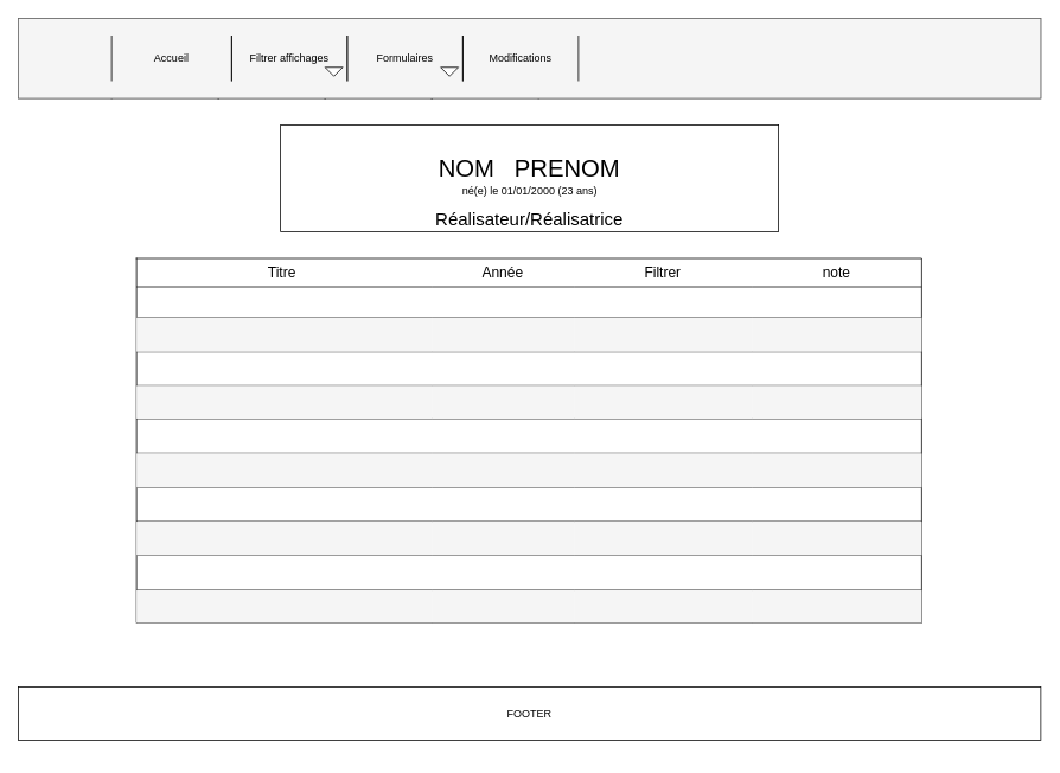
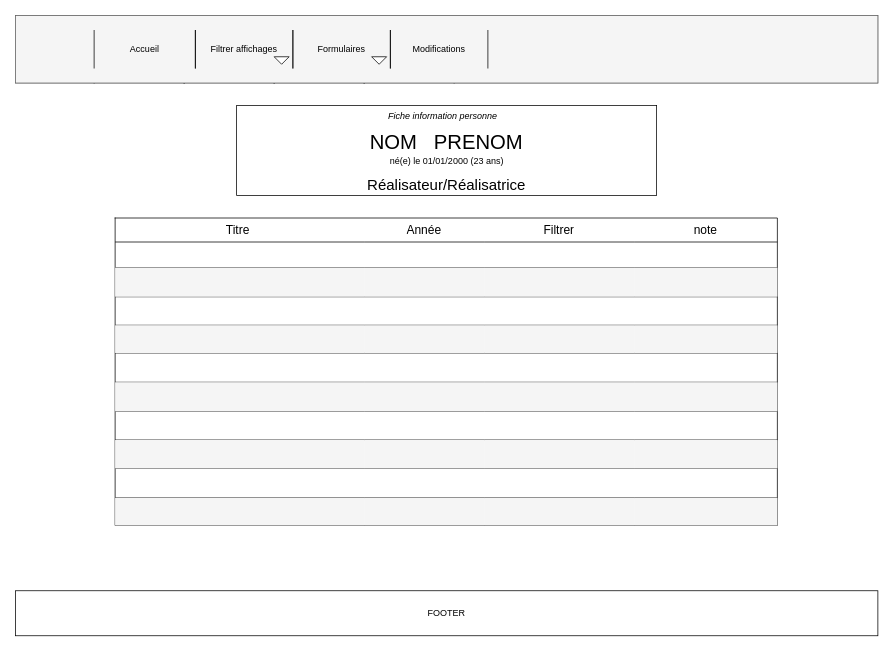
  <mxCell id="0" />
  <mxCell id="1" parent="0" />
  <mxCell id="2" value="" style="rounded=0;whiteSpace=wrap;html=1;fillColor=#f5f5f5;fontColor=#333333;strokeColor=#666666;" parent="1" vertex="1"><mxGeometry x="20" width="1150" height="90" as="geometry" y="20" /></mxCell>
  <mxCell id="3" value="Affichages" style="shape=partialRectangle;whiteSpace=wrap;html=1;bottom=0;top=0;fillColor=none;" parent="1" vertex="1"><mxGeometry x="245" y="70" width="120" height="40" as="geometry" /></mxCell>
  <mxCell id="4" value="Formulaires" style="shape=partialRectangle;whiteSpace=wrap;html=1;bottom=0;top=0;fillColor=none;" parent="1" vertex="1"><mxGeometry x="365" y="70" width="120" height="40" as="geometry" /></mxCell>
  <mxCell id="5" value="Modifications" style="shape=partialRectangle;whiteSpace=wrap;html=1;bottom=0;top=0;fillColor=none;" parent="1" vertex="1"><mxGeometry x="485" y="70" width="120" height="40" as="geometry" /></mxCell>
  <mxCell id="6" value="Accueil" style="shape=partialRectangle;whiteSpace=wrap;html=1;bottom=0;top=0;fillColor=none;" parent="1" vertex="1"><mxGeometry x="125" y="70" width="120" height="40" as="geometry" /></mxCell>
  <mxCell id="7" value="" style="rounded=0;whiteSpace=wrap;html=1;" parent="1" vertex="1"><mxGeometry x="315" y="140" width="560" height="120" as="geometry" /></mxCell>
  <mxCell id="8" value="&lt;font style=&quot;font-size: 27px;&quot;&gt;NOM&amp;nbsp; &amp;nbsp;PRENOM&lt;/font&gt;" style="text;html=1;strokeColor=none;fillColor=none;align=center;verticalAlign=middle;whiteSpace=wrap;rounded=0;" parent="1" vertex="1"><mxGeometry x="425" y="170" width="340" height="40" as="geometry" /></mxCell>
+ <mxCell id="9" value="&lt;i&gt;Fiche information personne&lt;/i&gt;" style="text;html=1;strokeColor=none;fillColor=none;align=center;verticalAlign=middle;whiteSpace=wrap;rounded=0;" parent="1" vertex="1"><mxGeometry x="460" y="140" width="260" height="30" as="geometry" /></mxCell>
  <mxCell id="10" value="né(e) le 01/01/2000 (23 ans)" style="text;html=1;strokeColor=none;fillColor=none;align=center;verticalAlign=middle;whiteSpace=wrap;rounded=0;" parent="1" vertex="1"><mxGeometry x="502.5" y="200" width="185" height="30" as="geometry" /></mxCell>
  <mxCell id="11" value="&lt;font style=&quot;font-size: 20px;&quot;&gt;Réalisateur/Réalisatrice&lt;/font&gt;" style="text;html=1;strokeColor=none;fillColor=none;align=center;verticalAlign=middle;whiteSpace=wrap;rounded=0;" parent="1" vertex="1"><mxGeometry x="485" y="230" width="220" height="30" as="geometry" /></mxCell>
  <mxCell id="12" value="" style="shape=table;startSize=0;container=1;collapsible=0;childLayout=tableLayout;fontSize=16;columnLines=0;rowLines=1;" parent="1" vertex="1"><mxGeometry x="153" y="290" width="883" height="410" as="geometry" /></mxCell>
  <mxCell id="13" value="" style="shape=tableRow;horizontal=0;startSize=0;swimlaneHead=0;swimlaneBody=0;strokeColor=inherit;top=0;left=0;bottom=0;right=0;collapsible=0;dropTarget=0;fillColor=none;points=[[0,0.5],[1,0.5]];portConstraint=eastwest;fontSize=16;" parent="12" vertex="1"><mxGeometry width="883" height="32" as="geometry" /></mxCell>
  <mxCell id="14" value="Titre&amp;nbsp;" style="shape=partialRectangle;html=1;whiteSpace=wrap;connectable=0;strokeColor=inherit;overflow=hidden;fillColor=none;top=0;left=0;bottom=0;right=0;pointerEvents=1;fontSize=16;strokeWidth=0;" parent="13" vertex="1"><mxGeometry width="332" height="32" as="geometry"><mxRectangle width="332" height="32" as="alternateBounds" /></mxGeometry></mxCell>
  <mxCell id="15" value="Année" style="shape=partialRectangle;html=1;whiteSpace=wrap;connectable=0;strokeColor=inherit;overflow=hidden;fillColor=none;top=0;left=0;bottom=0;right=0;pointerEvents=1;fontSize=16;" parent="13" vertex="1"><mxGeometry x="332" width="160" height="32" as="geometry"><mxRectangle width="160" height="32" as="alternateBounds" /></mxGeometry></mxCell>
  <mxCell id="16" value="Filtrer" style="shape=partialRectangle;html=1;whiteSpace=wrap;connectable=0;strokeColor=inherit;overflow=hidden;fillColor=none;top=0;left=0;bottom=0;right=0;pointerEvents=1;fontSize=16;" parent="13" vertex="1"><mxGeometry x="492" width="200" height="32" as="geometry"><mxRectangle width="200" height="32" as="alternateBounds" /></mxGeometry></mxCell>
  <mxCell id="17" value="note" style="shape=partialRectangle;html=1;whiteSpace=wrap;connectable=0;strokeColor=inherit;overflow=hidden;fillColor=none;top=0;left=0;bottom=0;right=0;pointerEvents=1;fontSize=16;" vertex="1" parent="13"><mxGeometry x="692" width="191" height="32" as="geometry"><mxRectangle width="191" height="32" as="alternateBounds" /></mxGeometry></mxCell>
  <mxCell id="18" value="" style="shape=tableRow;horizontal=0;startSize=0;swimlaneHead=0;swimlaneBody=0;strokeColor=inherit;top=0;left=0;bottom=0;right=0;collapsible=0;dropTarget=0;fillColor=none;points=[[0,0.5],[1,0.5]];portConstraint=eastwest;fontSize=16;" parent="12" vertex="1"><mxGeometry y="32" width="883" height="34" as="geometry" /></mxCell>
  <mxCell id="19" value="" style="shape=partialRectangle;html=1;whiteSpace=wrap;connectable=0;overflow=hidden;top=0;left=0;bottom=0;right=0;pointerEvents=1;fontSize=16;strokeWidth=0;fillColor=none;strokeColor=inherit;" parent="18" vertex="1"><mxGeometry width="332" height="34" as="geometry"><mxRectangle width="332" height="34" as="alternateBounds" /></mxGeometry></mxCell>
  <mxCell id="20" value="" style="shape=partialRectangle;html=1;whiteSpace=wrap;connectable=0;strokeColor=inherit;overflow=hidden;fillColor=none;top=0;left=0;bottom=0;right=0;pointerEvents=1;fontSize=16;" parent="18" vertex="1"><mxGeometry x="332" width="160" height="34" as="geometry"><mxRectangle width="160" height="34" as="alternateBounds" /></mxGeometry></mxCell>
  <mxCell id="21" value="" style="shape=partialRectangle;html=1;whiteSpace=wrap;connectable=0;strokeColor=inherit;overflow=hidden;fillColor=none;top=0;left=0;bottom=0;right=0;pointerEvents=1;fontSize=16;" parent="18" vertex="1"><mxGeometry x="492" width="200" height="34" as="geometry"><mxRectangle width="200" height="34" as="alternateBounds" /></mxGeometry></mxCell>
  <mxCell id="22" style="shape=partialRectangle;html=1;whiteSpace=wrap;connectable=0;strokeColor=inherit;overflow=hidden;fillColor=none;top=0;left=0;bottom=0;right=0;pointerEvents=1;fontSize=16;" vertex="1" parent="18"><mxGeometry x="692" width="191" height="34" as="geometry"><mxRectangle width="191" height="34" as="alternateBounds" /></mxGeometry></mxCell>
  <mxCell id="23" value="" style="shape=tableRow;horizontal=0;startSize=0;swimlaneHead=0;swimlaneBody=0;strokeColor=inherit;top=0;left=0;bottom=0;right=0;collapsible=0;dropTarget=0;fillColor=none;points=[[0,0.5],[1,0.5]];portConstraint=eastwest;fontSize=16;" parent="12" vertex="1"><mxGeometry y="66" width="883" height="39" as="geometry" /></mxCell>
  <mxCell id="24" value="" style="shape=partialRectangle;html=1;whiteSpace=wrap;connectable=0;overflow=hidden;top=0;left=0;bottom=0;right=0;pointerEvents=1;fontSize=16;strokeWidth=0;fillColor=#f5f5f5;strokeColor=#666666;fontColor=#333333;" parent="23" vertex="1"><mxGeometry width="332" height="39" as="geometry"><mxRectangle width="332" height="39" as="alternateBounds" /></mxGeometry></mxCell>
  <mxCell id="25" value="" style="shape=partialRectangle;html=1;whiteSpace=wrap;connectable=0;strokeColor=#666666;overflow=hidden;fillColor=#f5f5f5;top=0;left=0;bottom=0;right=0;pointerEvents=1;fontSize=16;fontColor=#333333;" parent="23" vertex="1"><mxGeometry x="332" width="160" height="39" as="geometry"><mxRectangle width="160" height="39" as="alternateBounds" /></mxGeometry></mxCell>
  <mxCell id="26" value="" style="shape=partialRectangle;html=1;whiteSpace=wrap;connectable=0;strokeColor=#666666;overflow=hidden;fillColor=#f5f5f5;top=0;left=0;bottom=0;right=0;pointerEvents=1;fontSize=16;fontColor=#333333;" parent="23" vertex="1"><mxGeometry x="492" width="200" height="39" as="geometry"><mxRectangle width="200" height="39" as="alternateBounds" /></mxGeometry></mxCell>
  <mxCell id="27" style="shape=partialRectangle;html=1;whiteSpace=wrap;connectable=0;strokeColor=#666666;overflow=hidden;fillColor=#f5f5f5;top=0;left=0;bottom=0;right=0;pointerEvents=1;fontSize=16;fontColor=#333333;" vertex="1" parent="23"><mxGeometry x="692" width="191" height="39" as="geometry"><mxRectangle width="191" height="39" as="alternateBounds" /></mxGeometry></mxCell>
  <mxCell id="28" style="shape=tableRow;horizontal=0;startSize=0;swimlaneHead=0;swimlaneBody=0;strokeColor=inherit;top=0;left=0;bottom=0;right=0;collapsible=0;dropTarget=0;fillColor=none;points=[[0,0.5],[1,0.5]];portConstraint=eastwest;fontSize=16;" parent="12" vertex="1"><mxGeometry y="105" width="883" height="38" as="geometry" /></mxCell>
  <mxCell id="29" style="shape=partialRectangle;html=1;whiteSpace=wrap;connectable=0;overflow=hidden;top=0;left=0;bottom=0;right=0;pointerEvents=1;fontSize=16;strokeWidth=0;fillColor=none;strokeColor=inherit;" parent="28" vertex="1"><mxGeometry width="332" height="38" as="geometry"><mxRectangle width="332" height="38" as="alternateBounds" /></mxGeometry></mxCell>
  <mxCell id="30" style="shape=partialRectangle;html=1;whiteSpace=wrap;connectable=0;strokeColor=inherit;overflow=hidden;fillColor=none;top=0;left=0;bottom=0;right=0;pointerEvents=1;fontSize=16;" parent="28" vertex="1"><mxGeometry x="332" width="160" height="38" as="geometry"><mxRectangle width="160" height="38" as="alternateBounds" /></mxGeometry></mxCell>
  <mxCell id="31" style="shape=partialRectangle;html=1;whiteSpace=wrap;connectable=0;strokeColor=inherit;overflow=hidden;fillColor=none;top=0;left=0;bottom=0;right=0;pointerEvents=1;fontSize=16;" parent="28" vertex="1"><mxGeometry x="492" width="200" height="38" as="geometry"><mxRectangle width="200" height="38" as="alternateBounds" /></mxGeometry></mxCell>
  <mxCell id="32" style="shape=partialRectangle;html=1;whiteSpace=wrap;connectable=0;strokeColor=inherit;overflow=hidden;fillColor=none;top=0;left=0;bottom=0;right=0;pointerEvents=1;fontSize=16;" vertex="1" parent="28"><mxGeometry x="692" width="191" height="38" as="geometry"><mxRectangle width="191" height="38" as="alternateBounds" /></mxGeometry></mxCell>
  <mxCell id="33" style="shape=tableRow;horizontal=0;startSize=0;swimlaneHead=0;swimlaneBody=0;strokeColor=inherit;top=0;left=0;bottom=0;right=0;collapsible=0;dropTarget=0;fillColor=none;points=[[0,0.5],[1,0.5]];portConstraint=eastwest;fontSize=16;" parent="12" vertex="1"><mxGeometry y="143" width="883" height="37" as="geometry" /></mxCell>
  <mxCell id="34" style="shape=partialRectangle;html=1;whiteSpace=wrap;connectable=0;overflow=hidden;top=0;left=0;bottom=0;right=0;pointerEvents=1;fontSize=16;strokeWidth=0;fillColor=#f5f5f5;strokeColor=#666666;fontColor=#333333;" parent="33" vertex="1"><mxGeometry width="332" height="37" as="geometry"><mxRectangle width="332" height="37" as="alternateBounds" /></mxGeometry></mxCell>
  <mxCell id="35" style="shape=partialRectangle;html=1;whiteSpace=wrap;connectable=0;strokeColor=#666666;overflow=hidden;fillColor=#f5f5f5;top=0;left=0;bottom=0;right=0;pointerEvents=1;fontSize=16;fontColor=#333333;" parent="33" vertex="1"><mxGeometry x="332" width="160" height="37" as="geometry"><mxRectangle width="160" height="37" as="alternateBounds" /></mxGeometry></mxCell>
  <mxCell id="36" style="shape=partialRectangle;html=1;whiteSpace=wrap;connectable=0;strokeColor=#666666;overflow=hidden;fillColor=#f5f5f5;top=0;left=0;bottom=0;right=0;pointerEvents=1;fontSize=16;fontColor=#333333;" parent="33" vertex="1"><mxGeometry x="492" width="200" height="37" as="geometry"><mxRectangle width="200" height="37" as="alternateBounds" /></mxGeometry></mxCell>
  <mxCell id="37" style="shape=partialRectangle;html=1;whiteSpace=wrap;connectable=0;strokeColor=#666666;overflow=hidden;fillColor=#f5f5f5;top=0;left=0;bottom=0;right=0;pointerEvents=1;fontSize=16;fontColor=#333333;" vertex="1" parent="33"><mxGeometry x="692" width="191" height="37" as="geometry"><mxRectangle width="191" height="37" as="alternateBounds" /></mxGeometry></mxCell>
  <mxCell id="38" style="shape=tableRow;horizontal=0;startSize=0;swimlaneHead=0;swimlaneBody=0;strokeColor=inherit;top=0;left=0;bottom=0;right=0;collapsible=0;dropTarget=0;fillColor=none;points=[[0,0.5],[1,0.5]];portConstraint=eastwest;fontSize=16;" parent="12" vertex="1"><mxGeometry y="180" width="883" height="39" as="geometry" /></mxCell>
  <mxCell id="39" style="shape=partialRectangle;html=1;whiteSpace=wrap;connectable=0;overflow=hidden;top=0;left=0;bottom=0;right=0;pointerEvents=1;fontSize=16;strokeWidth=0;fillColor=none;strokeColor=inherit;" parent="38" vertex="1"><mxGeometry width="332" height="39" as="geometry"><mxRectangle width="332" height="39" as="alternateBounds" /></mxGeometry></mxCell>
  <mxCell id="40" style="shape=partialRectangle;html=1;whiteSpace=wrap;connectable=0;strokeColor=inherit;overflow=hidden;fillColor=none;top=0;left=0;bottom=0;right=0;pointerEvents=1;fontSize=16;" parent="38" vertex="1"><mxGeometry x="332" width="160" height="39" as="geometry"><mxRectangle width="160" height="39" as="alternateBounds" /></mxGeometry></mxCell>
  <mxCell id="41" style="shape=partialRectangle;html=1;whiteSpace=wrap;connectable=0;strokeColor=inherit;overflow=hidden;fillColor=none;top=0;left=0;bottom=0;right=0;pointerEvents=1;fontSize=16;" parent="38" vertex="1"><mxGeometry x="492" width="200" height="39" as="geometry"><mxRectangle width="200" height="39" as="alternateBounds" /></mxGeometry></mxCell>
  <mxCell id="42" style="shape=partialRectangle;html=1;whiteSpace=wrap;connectable=0;strokeColor=inherit;overflow=hidden;fillColor=none;top=0;left=0;bottom=0;right=0;pointerEvents=1;fontSize=16;" vertex="1" parent="38"><mxGeometry x="692" width="191" height="39" as="geometry"><mxRectangle width="191" height="39" as="alternateBounds" /></mxGeometry></mxCell>
  <mxCell id="43" style="shape=tableRow;horizontal=0;startSize=0;swimlaneHead=0;swimlaneBody=0;strokeColor=#666666;top=0;left=0;bottom=0;right=0;collapsible=0;dropTarget=0;fillColor=#f5f5f5;points=[[0,0.5],[1,0.5]];portConstraint=eastwest;fontSize=16;fontColor=#333333;" parent="12" vertex="1"><mxGeometry y="219" width="883" height="39" as="geometry" /></mxCell>
  <mxCell id="44" style="shape=partialRectangle;html=1;whiteSpace=wrap;connectable=0;overflow=hidden;top=0;left=0;bottom=0;right=0;pointerEvents=1;fontSize=16;strokeWidth=0;fillColor=none;strokeColor=inherit;" parent="43" vertex="1"><mxGeometry width="332" height="39" as="geometry"><mxRectangle width="332" height="39" as="alternateBounds" /></mxGeometry></mxCell>
  <mxCell id="45" style="shape=partialRectangle;html=1;whiteSpace=wrap;connectable=0;strokeColor=inherit;overflow=hidden;fillColor=none;top=0;left=0;bottom=0;right=0;pointerEvents=1;fontSize=16;" parent="43" vertex="1"><mxGeometry x="332" width="160" height="39" as="geometry"><mxRectangle width="160" height="39" as="alternateBounds" /></mxGeometry></mxCell>
  <mxCell id="46" style="shape=partialRectangle;html=1;whiteSpace=wrap;connectable=0;strokeColor=inherit;overflow=hidden;fillColor=none;top=0;left=0;bottom=0;right=0;pointerEvents=1;fontSize=16;" parent="43" vertex="1"><mxGeometry x="492" width="200" height="39" as="geometry"><mxRectangle width="200" height="39" as="alternateBounds" /></mxGeometry></mxCell>
  <mxCell id="47" style="shape=partialRectangle;html=1;whiteSpace=wrap;connectable=0;strokeColor=inherit;overflow=hidden;fillColor=none;top=0;left=0;bottom=0;right=0;pointerEvents=1;fontSize=16;" vertex="1" parent="43"><mxGeometry x="692" width="191" height="39" as="geometry"><mxRectangle width="191" height="39" as="alternateBounds" /></mxGeometry></mxCell>
  <mxCell id="48" style="shape=tableRow;horizontal=0;startSize=0;swimlaneHead=0;swimlaneBody=0;strokeColor=inherit;top=0;left=0;bottom=0;right=0;collapsible=0;dropTarget=0;fillColor=none;points=[[0,0.5],[1,0.5]];portConstraint=eastwest;fontSize=16;" parent="12" vertex="1"><mxGeometry y="258" width="883" height="38" as="geometry" /></mxCell>
  <mxCell id="49" style="shape=partialRectangle;html=1;whiteSpace=wrap;connectable=0;overflow=hidden;top=0;left=0;bottom=0;right=0;pointerEvents=1;fontSize=16;strokeWidth=0;fillColor=none;strokeColor=inherit;" parent="48" vertex="1"><mxGeometry width="332" height="38" as="geometry"><mxRectangle width="332" height="38" as="alternateBounds" /></mxGeometry></mxCell>
  <mxCell id="50" style="shape=partialRectangle;html=1;whiteSpace=wrap;connectable=0;strokeColor=inherit;overflow=hidden;fillColor=none;top=0;left=0;bottom=0;right=0;pointerEvents=1;fontSize=16;" parent="48" vertex="1"><mxGeometry x="332" width="160" height="38" as="geometry"><mxRectangle width="160" height="38" as="alternateBounds" /></mxGeometry></mxCell>
  <mxCell id="51" style="shape=partialRectangle;html=1;whiteSpace=wrap;connectable=0;strokeColor=inherit;overflow=hidden;fillColor=none;top=0;left=0;bottom=0;right=0;pointerEvents=1;fontSize=16;" parent="48" vertex="1"><mxGeometry x="492" width="200" height="38" as="geometry"><mxRectangle width="200" height="38" as="alternateBounds" /></mxGeometry></mxCell>
  <mxCell id="52" style="shape=partialRectangle;html=1;whiteSpace=wrap;connectable=0;strokeColor=inherit;overflow=hidden;fillColor=none;top=0;left=0;bottom=0;right=0;pointerEvents=1;fontSize=16;" vertex="1" parent="48"><mxGeometry x="692" width="191" height="38" as="geometry"><mxRectangle width="191" height="38" as="alternateBounds" /></mxGeometry></mxCell>
  <mxCell id="53" style="shape=tableRow;horizontal=0;startSize=0;swimlaneHead=0;swimlaneBody=0;strokeColor=inherit;top=0;left=0;bottom=0;right=0;collapsible=0;dropTarget=0;fillColor=none;points=[[0,0.5],[1,0.5]];portConstraint=eastwest;fontSize=16;" parent="12" vertex="1"><mxGeometry y="296" width="883" height="38" as="geometry" /></mxCell>
  <mxCell id="54" style="shape=partialRectangle;html=1;whiteSpace=wrap;connectable=0;overflow=hidden;top=0;left=0;bottom=0;right=0;pointerEvents=1;fontSize=16;strokeWidth=0;fillColor=#f5f5f5;strokeColor=#666666;fontColor=#333333;" parent="53" vertex="1"><mxGeometry width="332" height="38" as="geometry"><mxRectangle width="332" height="38" as="alternateBounds" /></mxGeometry></mxCell>
  <mxCell id="55" style="shape=partialRectangle;html=1;whiteSpace=wrap;connectable=0;strokeColor=#666666;overflow=hidden;fillColor=#f5f5f5;top=0;left=0;bottom=0;right=0;pointerEvents=1;fontSize=16;fontColor=#333333;" parent="53" vertex="1"><mxGeometry x="332" width="160" height="38" as="geometry"><mxRectangle width="160" height="38" as="alternateBounds" /></mxGeometry></mxCell>
  <mxCell id="56" style="shape=partialRectangle;html=1;whiteSpace=wrap;connectable=0;strokeColor=#666666;overflow=hidden;fillColor=#f5f5f5;top=0;left=0;bottom=0;right=0;pointerEvents=1;fontSize=16;fontColor=#333333;" parent="53" vertex="1"><mxGeometry x="492" width="200" height="38" as="geometry"><mxRectangle width="200" height="38" as="alternateBounds" /></mxGeometry></mxCell>
  <mxCell id="57" style="shape=partialRectangle;html=1;whiteSpace=wrap;connectable=0;strokeColor=#666666;overflow=hidden;fillColor=#f5f5f5;top=0;left=0;bottom=0;right=0;pointerEvents=1;fontSize=16;fontColor=#333333;" vertex="1" parent="53"><mxGeometry x="692" width="191" height="38" as="geometry"><mxRectangle width="191" height="38" as="alternateBounds" /></mxGeometry></mxCell>
  <mxCell id="58" style="shape=tableRow;horizontal=0;startSize=0;swimlaneHead=0;swimlaneBody=0;strokeColor=inherit;top=0;left=0;bottom=0;right=0;collapsible=0;dropTarget=0;fillColor=none;points=[[0,0.5],[1,0.5]];portConstraint=eastwest;fontSize=16;" parent="12" vertex="1"><mxGeometry y="334" width="883" height="39" as="geometry" /></mxCell>
  <mxCell id="59" style="shape=partialRectangle;html=1;whiteSpace=wrap;connectable=0;overflow=hidden;top=0;left=0;bottom=0;right=0;pointerEvents=1;fontSize=16;strokeWidth=0;fillColor=none;strokeColor=inherit;" parent="58" vertex="1"><mxGeometry width="332" height="39" as="geometry"><mxRectangle width="332" height="39" as="alternateBounds" /></mxGeometry></mxCell>
  <mxCell id="60" style="shape=partialRectangle;html=1;whiteSpace=wrap;connectable=0;strokeColor=inherit;overflow=hidden;fillColor=none;top=0;left=0;bottom=0;right=0;pointerEvents=1;fontSize=16;" parent="58" vertex="1"><mxGeometry x="332" width="160" height="39" as="geometry"><mxRectangle width="160" height="39" as="alternateBounds" /></mxGeometry></mxCell>
  <mxCell id="61" style="shape=partialRectangle;html=1;whiteSpace=wrap;connectable=0;strokeColor=inherit;overflow=hidden;fillColor=none;top=0;left=0;bottom=0;right=0;pointerEvents=1;fontSize=16;" parent="58" vertex="1"><mxGeometry x="492" width="200" height="39" as="geometry"><mxRectangle width="200" height="39" as="alternateBounds" /></mxGeometry></mxCell>
  <mxCell id="62" style="shape=partialRectangle;html=1;whiteSpace=wrap;connectable=0;strokeColor=inherit;overflow=hidden;fillColor=none;top=0;left=0;bottom=0;right=0;pointerEvents=1;fontSize=16;" vertex="1" parent="58"><mxGeometry x="692" width="191" height="39" as="geometry"><mxRectangle width="191" height="39" as="alternateBounds" /></mxGeometry></mxCell>
  <mxCell id="63" style="shape=tableRow;horizontal=0;startSize=0;swimlaneHead=0;swimlaneBody=0;strokeColor=inherit;top=0;left=0;bottom=0;right=0;collapsible=0;dropTarget=0;fillColor=none;points=[[0,0.5],[1,0.5]];portConstraint=eastwest;fontSize=16;" parent="12" vertex="1"><mxGeometry y="373" width="883" height="37" as="geometry" /></mxCell>
  <mxCell id="64" style="shape=partialRectangle;html=1;whiteSpace=wrap;connectable=0;overflow=hidden;top=0;left=0;bottom=0;right=0;pointerEvents=1;fontSize=16;strokeWidth=0;fillColor=#f5f5f5;strokeColor=#666666;fontColor=#333333;" parent="63" vertex="1"><mxGeometry width="332" height="37" as="geometry"><mxRectangle width="332" height="37" as="alternateBounds" /></mxGeometry></mxCell>
  <mxCell id="65" value="" style="shape=partialRectangle;html=1;whiteSpace=wrap;connectable=0;strokeColor=#666666;overflow=hidden;fillColor=#f5f5f5;top=0;left=0;bottom=0;right=0;pointerEvents=1;fontSize=16;fontColor=#333333;" parent="63" vertex="1"><mxGeometry x="332" width="160" height="37" as="geometry"><mxRectangle width="160" height="37" as="alternateBounds" /></mxGeometry></mxCell>
  <mxCell id="66" style="shape=partialRectangle;html=1;whiteSpace=wrap;connectable=0;strokeColor=#666666;overflow=hidden;fillColor=#f5f5f5;top=0;left=0;bottom=0;right=0;pointerEvents=1;fontSize=16;fontColor=#333333;" parent="63" vertex="1"><mxGeometry x="492" width="200" height="37" as="geometry"><mxRectangle width="200" height="37" as="alternateBounds" /></mxGeometry></mxCell>
  <mxCell id="67" style="shape=partialRectangle;html=1;whiteSpace=wrap;connectable=0;strokeColor=#666666;overflow=hidden;fillColor=#f5f5f5;top=0;left=0;bottom=0;right=0;pointerEvents=1;fontSize=16;fontColor=#333333;" vertex="1" parent="63"><mxGeometry x="692" width="191" height="37" as="geometry"><mxRectangle width="191" height="37" as="alternateBounds" /></mxGeometry></mxCell>
- <mxCell id="68" value="FOOTER" style="rounded=0;whiteSpace=wrap;html=1;resizeWidth=0;" parent="1" vertex="1"><mxGeometry x="20" y="772" width="1150" height="60" as="geometry" /></mxCell>
+ <mxCell id="68" value="FOOTER" style="rounded=0;whiteSpace=wrap;html=1;resizeWidth=0;" parent="1" vertex="1"><mxGeometry x="20" y="787" width="1150" height="60" as="geometry" /></mxCell>
  <mxCell id="69" value="" style="rounded=0;whiteSpace=wrap;html=1;fillColor=#f5f5f5;fontColor=#333333;strokeColor=#666666;" vertex="1" parent="1"><mxGeometry x="20" width="1150" height="90" as="geometry" y="20" /></mxCell>
  <mxCell id="70" value="Filtrer affichages" style="shape=partialRectangle;whiteSpace=wrap;html=1;bottom=0;top=0;fillColor=none;" vertex="1" parent="1"><mxGeometry x="260" y="40" width="130" height="50" as="geometry" /></mxCell>
  <mxCell id="71" value="Formulaires" style="shape=partialRectangle;whiteSpace=wrap;html=1;bottom=0;top=0;fillColor=none;" vertex="1" parent="1"><mxGeometry x="390" y="40" width="130" height="50" as="geometry" /></mxCell>
  <mxCell id="72" value="Modifications" style="shape=partialRectangle;whiteSpace=wrap;html=1;bottom=0;top=0;fillColor=none;" vertex="1" parent="1"><mxGeometry x="520" y="40" width="130" height="50" as="geometry" /></mxCell>
  <mxCell id="73" value="&lt;p style=&quot;line-height: 120%;&quot;&gt;Accueil&lt;/p&gt;" style="shape=partialRectangle;whiteSpace=wrap;html=1;bottom=0;top=0;fillColor=none;" vertex="1" parent="1"><mxGeometry x="125" y="40" width="135" height="50" as="geometry" /></mxCell>
  <mxCell id="74" value="" style="triangle;whiteSpace=wrap;html=1;rotation=90;" vertex="1" parent="1"><mxGeometry x="370" y="70" width="10" height="20" as="geometry" /></mxCell>
  <mxCell id="75" value="" style="triangle;whiteSpace=wrap;html=1;rotation=90;" vertex="1" parent="1"><mxGeometry x="500" y="70" width="10" height="20" as="geometry" /></mxCell>
